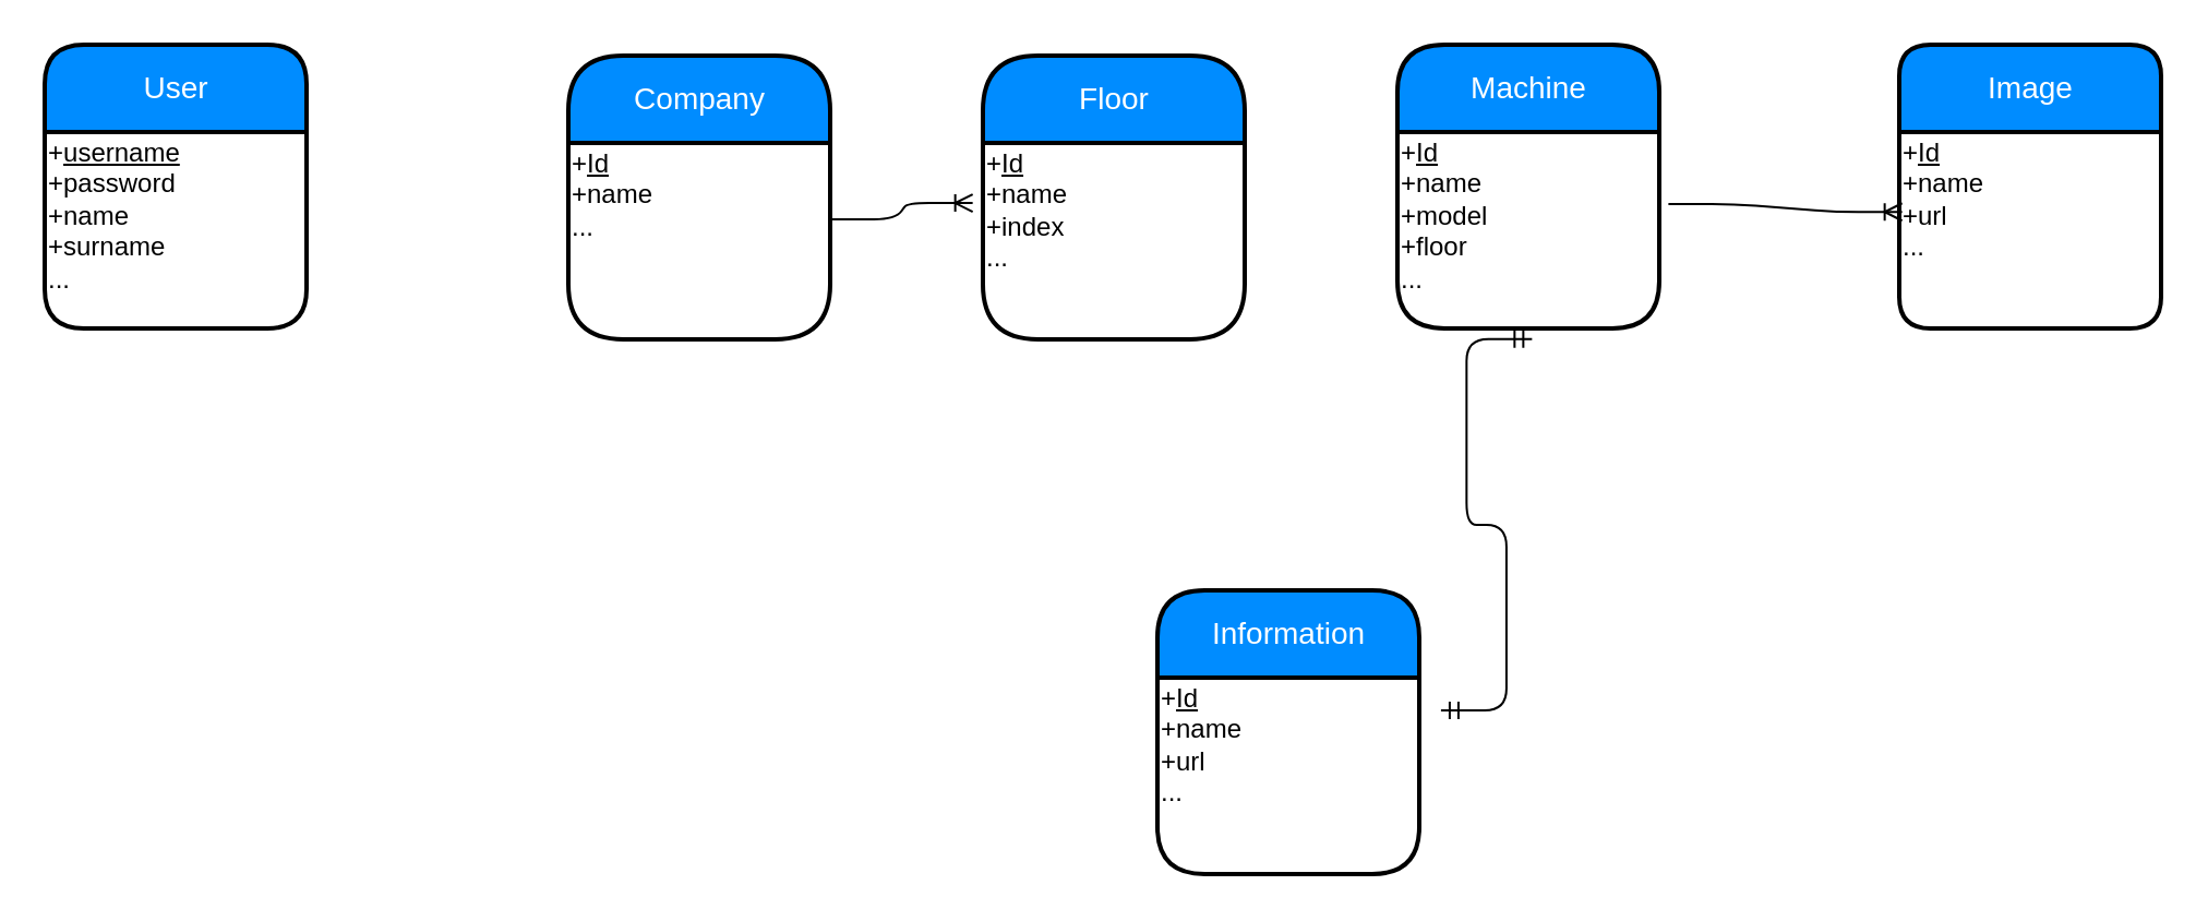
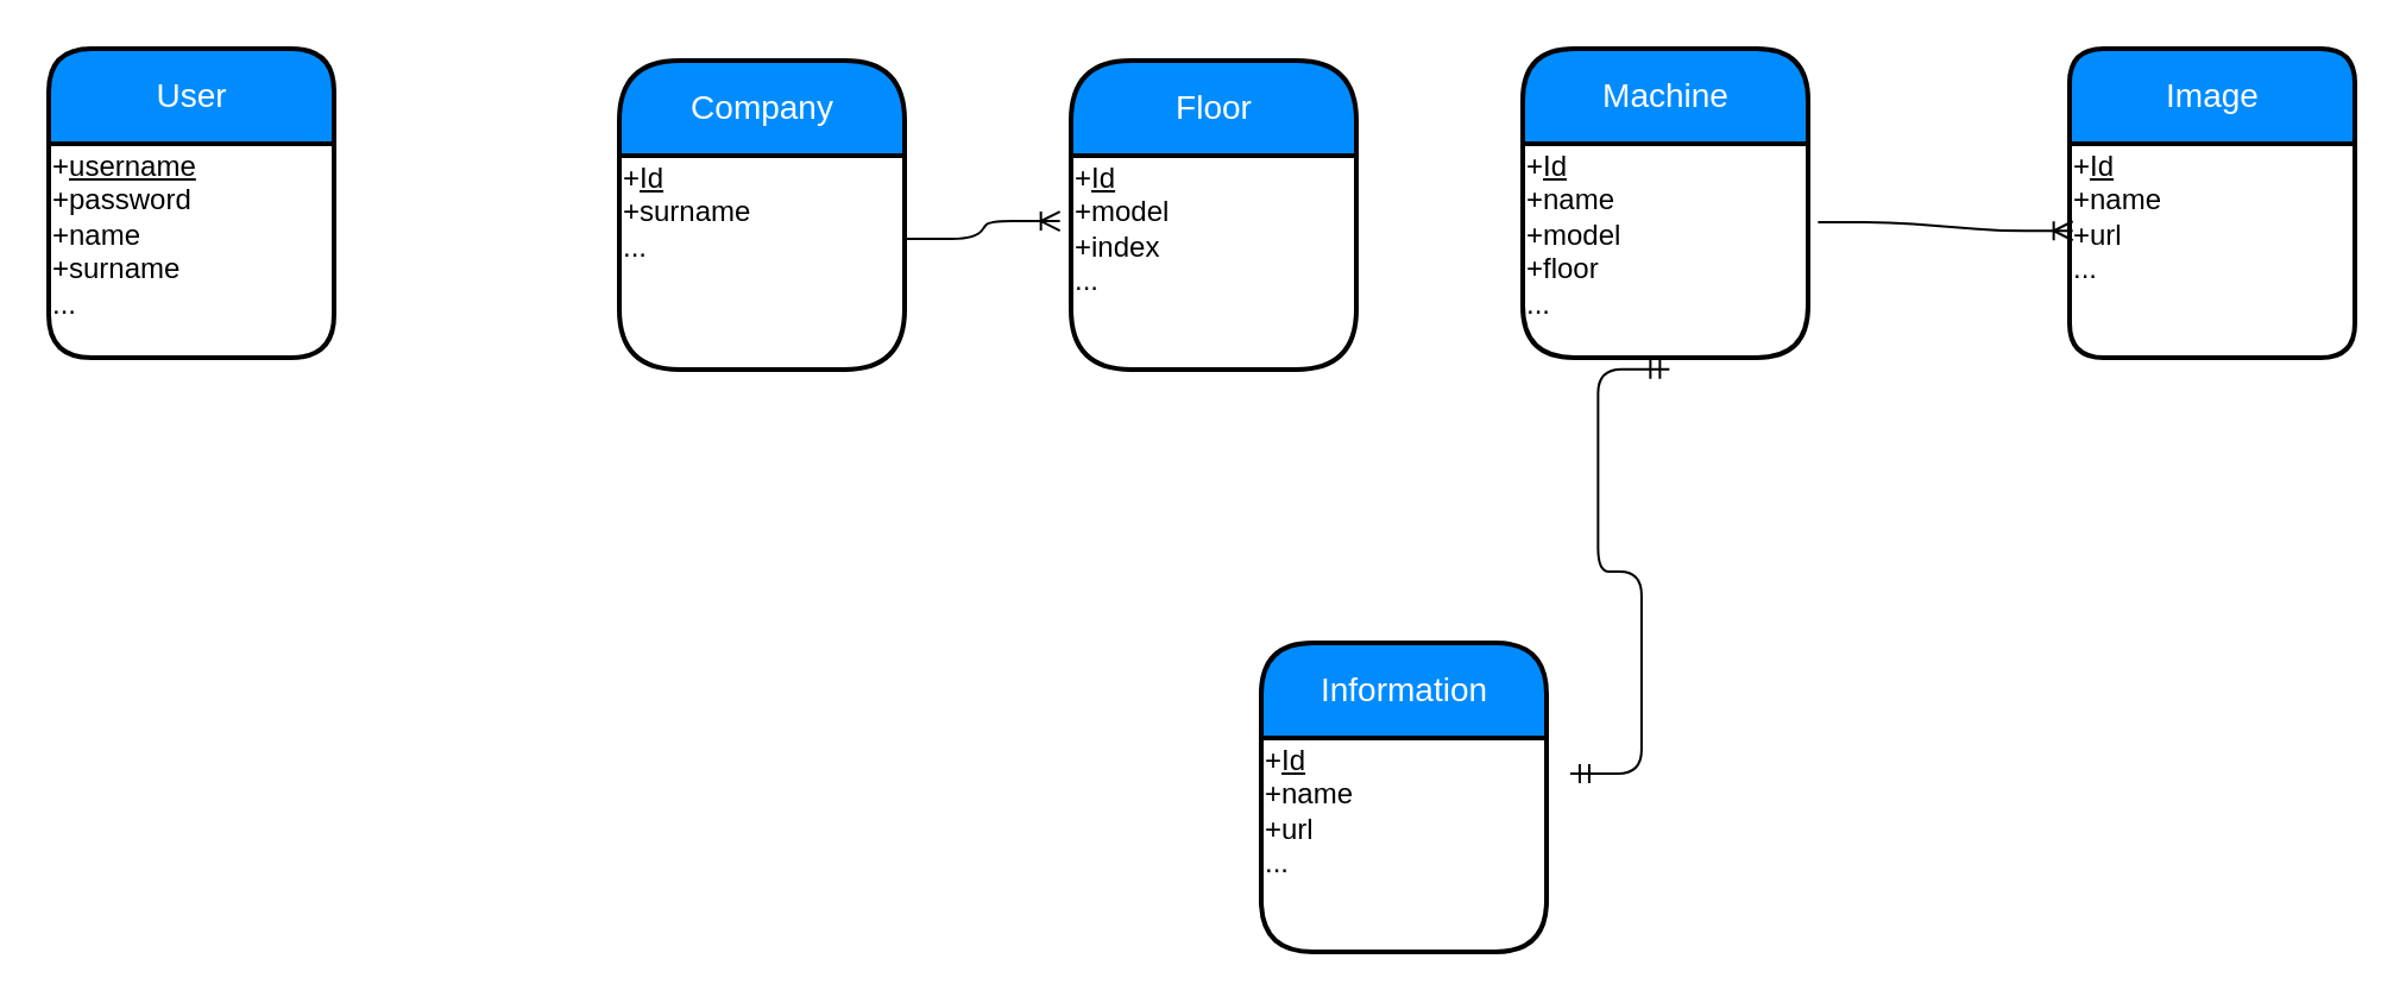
  <mxCell id="0" />
  <mxCell id="1" parent="0" />
  <mxCell id="2" value="User" style="swimlane;childLayout=stackLayout;horizontal=1;startSize=40;horizontalStack=0;fillColor=#008cff;fontColor=#FFFFFF;rounded=1;fontSize=14;fontStyle=0;strokeWidth=2;resizeParent=0;resizeLast=1;shadow=0;dashed=0;align=center;html=1;" vertex="1" parent="1"><mxGeometry x="20" y="20" width="120" height="130" as="geometry" /></mxCell>
  <mxCell id="3" value="+&lt;u&gt;username&lt;/u&gt;&lt;br&gt;+password&lt;br&gt;+name&lt;br&gt;+surname&lt;br&gt;...&lt;br&gt;&lt;br&gt;" style="text;html=1;resizable=0;points=[];autosize=1;align=left;verticalAlign=top;spacingTop=-4;" vertex="1" parent="2"><mxGeometry y="40" width="120" height="90" as="geometry" /></mxCell>
  <mxCell id="4" value="Company" style="swimlane;childLayout=stackLayout;horizontal=1;startSize=40;horizontalStack=0;fillColor=#008cff;fontColor=#FFFFFF;rounded=1;fontSize=14;fontStyle=0;strokeWidth=2;resizeParent=0;resizeLast=1;shadow=0;dashed=0;align=center;html=1;arcSize=21;" vertex="1" parent="1"><mxGeometry x="260" y="25" width="120" height="130" as="geometry" /></mxCell>
- <mxCell id="5" value="+&lt;u&gt;Id&lt;/u&gt;&lt;br&gt;+name&lt;br&gt;...&lt;br&gt;&lt;br&gt;" style="text;html=1;resizable=0;points=[];autosize=1;align=left;verticalAlign=top;spacingTop=-4;" vertex="1" parent="4"><mxGeometry y="40" width="120" height="90" as="geometry" /></mxCell>
+ <mxCell id="5" value="+&lt;u&gt;Id&lt;/u&gt;&lt;br&gt;+surname&lt;br&gt;...&lt;br&gt;&lt;br&gt;" style="text;html=1;resizable=0;points=[];autosize=1;align=left;verticalAlign=top;spacingTop=-4;" vertex="1" parent="4"><mxGeometry y="40" width="120" height="90" as="geometry" /></mxCell>
  <mxCell id="6" value="Machine" style="swimlane;childLayout=stackLayout;horizontal=1;startSize=40;horizontalStack=0;fillColor=#008cff;fontColor=#FFFFFF;rounded=1;fontSize=14;fontStyle=0;strokeWidth=2;resizeParent=0;resizeLast=1;shadow=0;dashed=0;align=center;html=1;arcSize=18;" vertex="1" parent="1"><mxGeometry x="640" y="20" width="120" height="130" as="geometry" /></mxCell>
  <mxCell id="7" value="+&lt;u&gt;Id&lt;/u&gt;&lt;br&gt;+name&lt;br&gt;+model&lt;br&gt;+floor&lt;br&gt;...&lt;br&gt;&lt;br&gt;" style="text;html=1;resizable=0;points=[];autosize=1;align=left;verticalAlign=top;spacingTop=-4;" vertex="1" parent="6"><mxGeometry y="40" width="120" height="90" as="geometry" /></mxCell>
  <mxCell id="8" value="Image" style="swimlane;childLayout=stackLayout;horizontal=1;startSize=40;horizontalStack=0;fillColor=#008cff;fontColor=#FFFFFF;rounded=1;fontSize=14;fontStyle=0;strokeWidth=2;resizeParent=0;resizeLast=1;shadow=0;dashed=0;align=center;html=1;arcSize=12;" vertex="1" parent="1"><mxGeometry x="870" y="20" width="120" height="130" as="geometry" /></mxCell>
  <mxCell id="9" value="+&lt;u&gt;Id&lt;/u&gt;&lt;br&gt;+name&lt;br&gt;+url&lt;br&gt;...&lt;br&gt;&lt;br&gt;" style="text;html=1;resizable=0;points=[];autosize=1;align=left;verticalAlign=top;spacingTop=-4;" vertex="1" parent="8"><mxGeometry y="40" width="120" height="90" as="geometry" /></mxCell>
  <mxCell id="10" value="Information" style="swimlane;childLayout=stackLayout;horizontal=1;startSize=40;horizontalStack=0;fillColor=#008cff;fontColor=#FFFFFF;rounded=1;fontSize=14;fontStyle=0;strokeWidth=2;resizeParent=0;resizeLast=1;shadow=0;dashed=0;align=center;html=1;arcSize=18;" vertex="1" parent="1"><mxGeometry x="530" y="270" width="120" height="130" as="geometry" /></mxCell>
  <mxCell id="11" value="+&lt;u&gt;Id&lt;/u&gt;&lt;br&gt;+name&lt;br&gt;+url&lt;br&gt;...&lt;br&gt;&lt;br&gt;" style="text;html=1;resizable=0;points=[];autosize=1;align=left;verticalAlign=top;spacingTop=-4;" vertex="1" parent="10"><mxGeometry y="40" width="120" height="90" as="geometry" /></mxCell>
  <mxCell id="12" value="Floor" style="swimlane;childLayout=stackLayout;horizontal=1;startSize=40;horizontalStack=0;fillColor=#008cff;fontColor=#FFFFFF;rounded=1;fontSize=14;fontStyle=0;strokeWidth=2;resizeParent=0;resizeLast=1;shadow=0;dashed=0;align=center;html=1;arcSize=21;" vertex="1" parent="1"><mxGeometry x="450" y="25" width="120" height="130" as="geometry" /></mxCell>
- <mxCell id="13" value="+&lt;u&gt;Id&lt;/u&gt;&lt;br&gt;+name&lt;br&gt;+index&lt;br&gt;...&lt;br&gt;&lt;br&gt;" style="text;html=1;resizable=0;points=[];autosize=1;align=left;verticalAlign=top;spacingTop=-4;" vertex="1" parent="12"><mxGeometry y="40" width="120" height="90" as="geometry" /></mxCell>
+ <mxCell id="13" value="+&lt;u&gt;Id&lt;/u&gt;&lt;br&gt;+model&lt;br&gt;+index&lt;br&gt;...&lt;br&gt;&lt;br&gt;" style="text;html=1;resizable=0;points=[];autosize=1;align=left;verticalAlign=top;spacingTop=-4;" vertex="1" parent="12"><mxGeometry y="40" width="120" height="90" as="geometry" /></mxCell>
  <mxCell id="14" value="" style="edgeStyle=entityRelationEdgeStyle;fontSize=12;html=1;endArrow=ERoneToMany;entryX=-0.039;entryY=0.306;entryDx=0;entryDy=0;entryPerimeter=0;" edge="1" parent="1" target="13"><mxGeometry width="100" height="100" relative="1" as="geometry"><mxPoint x="380" y="100" as="sourcePoint" /><mxPoint x="220" y="265" as="targetPoint" /></mxGeometry></mxCell>
  <mxCell id="15" value="" style="edgeStyle=entityRelationEdgeStyle;fontSize=12;html=1;endArrow=ERoneToMany;exitX=1.035;exitY=0.367;exitDx=0;exitDy=0;exitPerimeter=0;entryX=0.011;entryY=0.407;entryDx=0;entryDy=0;entryPerimeter=0;" edge="1" parent="1" source="7" target="9"><mxGeometry width="100" height="100" relative="1" as="geometry"><mxPoint x="50" y="560" as="sourcePoint" /><mxPoint x="150" y="460" as="targetPoint" /></mxGeometry></mxCell>
  <mxCell id="16" value="" style="edgeStyle=entityRelationEdgeStyle;fontSize=12;html=1;endArrow=ERmandOne;startArrow=ERmandOne;entryX=0.514;entryY=1.054;entryDx=0;entryDy=0;entryPerimeter=0;exitX=1.083;exitY=0.167;exitDx=0;exitDy=0;exitPerimeter=0;" edge="1" parent="1" source="11" target="7"><mxGeometry width="100" height="100" relative="1" as="geometry"><mxPoint x="710" y="240" as="sourcePoint" /><mxPoint x="470" y="250" as="targetPoint" /></mxGeometry></mxCell>
